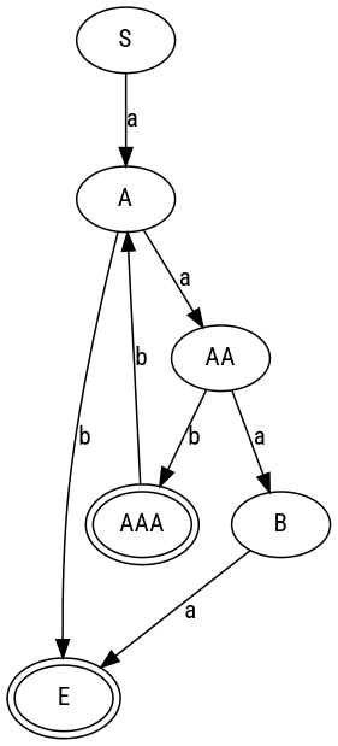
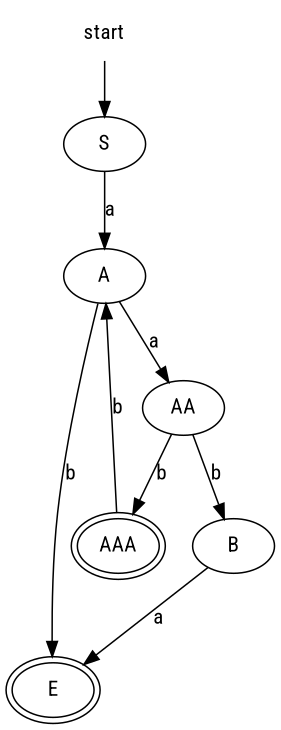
  digraph {
    fontname="Roboto Condensed"
    node [fontname="Roboto Condensed"]
    edge [fontname="Roboto Condensed"]
    E [peripheries=2]
    AAA [peripheries=2]
    A
    AA
+   start [shape=none]
    S
    B
    AAA -> A [label=b]
    A -> E [label=b]
    A -> AA [label=a]
    AA -> AAA [label=b]
-   AA -> B [label=a]
+   AA -> B [label=b]
+   start -> S
    S -> A [label=a]
    B -> E [label=a]
  }
